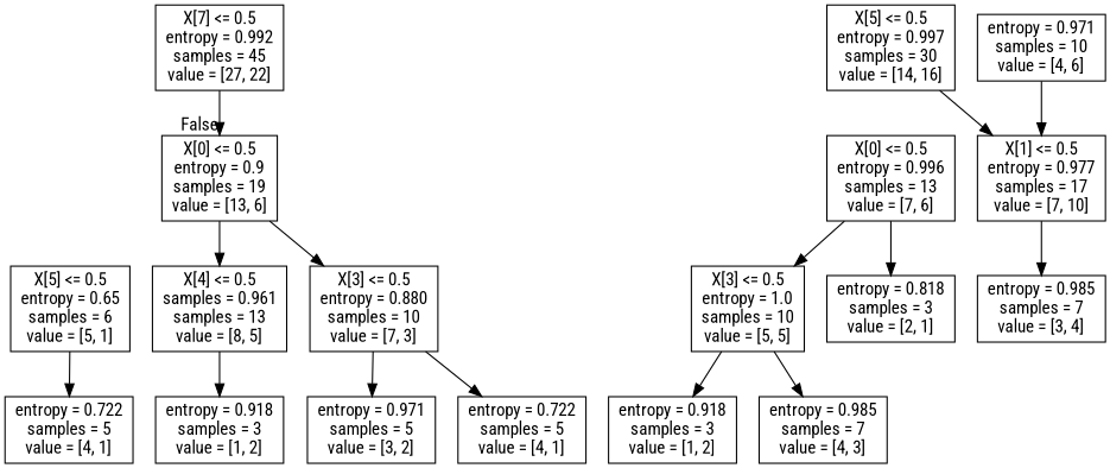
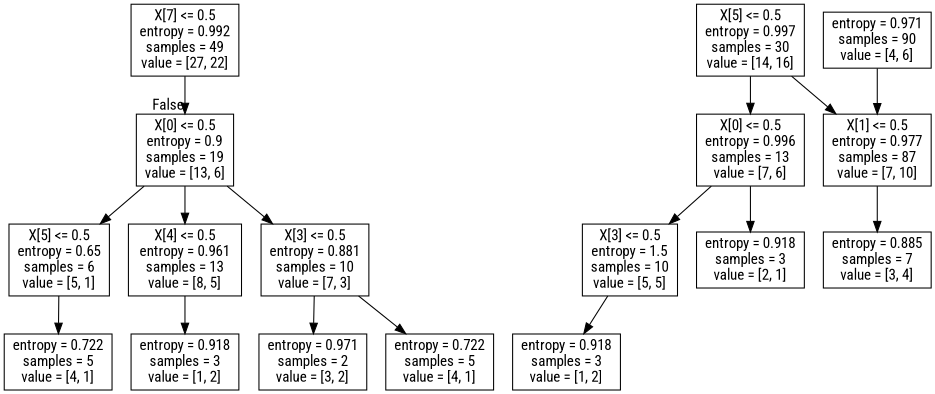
  digraph {
    fontname="Roboto Condensed"
    node [fontname="Roboto Condensed" shape=box]
    edge [fontname="Roboto Condensed"]
-   n1 [label="X[7] <= 0.5\nentropy = 0.992\nsamples = 45\nvalue = [27, 22]"]
+   n1 [label="X[7] <= 0.5\nentropy = 0.992\nsamples = 49\nvalue = [27, 22]"]
    n2 [label="X[0] <= 0.5\nentropy = 0.9\nsamples = 19\nvalue = [13, 6]"]
    n3 [label="X[5] <= 0.5\nentropy = 0.997\nsamples = 30\nvalue = [14, 16]"]
    n4 [label="X[0] <= 0.5\nentropy = 0.996\nsamples = 13\nvalue = [7, 6]"]
-   n5 [label="X[1] <= 0.5\nentropy = 0.977\nsamples = 17\nvalue = [7, 10]"]
+   n5 [label="X[1] <= 0.5\nentropy = 0.977\nsamples = 87\nvalue = [7, 10]"]
    n6 [label="X[5] <= 0.5\nentropy = 0.65\nsamples = 6\nvalue = [5, 1]"]
-   n7 [label="X[4] <= 0.5\nsamples = 0.961\nsamples = 13\nvalue = [8, 5]"]
-   n8 [label="X[3] <= 0.5\nentropy = 0.880\nsamples = 10\nvalue = [7, 3]"]
-   n9 [label="X[3] <= 0.5\nentropy = 1.0\nsamples = 10\nvalue = [5, 5]"]
-   n10 [label="entropy = 0.818\nsamples = 3\nvalue = [2, 1]"]
-   n11 [label="entropy = 0.985\nsamples = 7\nvalue = [3, 4]"]
+   n7 [label="X[4] <= 0.5\nentropy = 0.961\nsamples = 13\nvalue = [8, 5]"]
+   n8 [label="X[3] <= 0.5\nentropy = 0.881\nsamples = 10\nvalue = [7, 3]"]
+   n9 [label="X[3] <= 0.5\nentropy = 1.5\nsamples = 10\nvalue = [5, 5]"]
+   n10 [label="entropy = 0.918\nsamples = 3\nvalue = [2, 1]"]
+   n11 [label="entropy = 0.885\nsamples = 7\nvalue = [3, 4]"]
    n12 [label="entropy = 0.918\nsamples = 3\nvalue = [1, 2]"]
-   n13 [label="entropy = 0.985\nsamples = 7\nvalue = [4, 3]"]
-   n14 [label="entropy = 0.971\nsamples = 10\nvalue = [4, 6]"]
+   n14 [label="entropy = 0.971\nsamples = 90\nvalue = [4, 6]"]
    n15 [label="entropy = 0.722\nsamples = 5\nvalue = [4, 1]"]
    n16 [label="entropy = 0.918\nsamples = 3\nvalue = [1, 2]"]
-   n17 [label="entropy = 0.971\nsamples = 5\nvalue = [3, 2]"]
+   n17 [label="entropy = 0.971\nsamples = 2\nvalue = [3, 2]"]
    n18 [label="entropy = 0.722\nsamples = 5\nvalue = [4, 1]"]
    n1 -> n2 [headlabel=False labelangle=-45 labeldistance=2.5]
+   n2 -> n6
    n2 -> n7
    n2 -> n8
+   n3 -> n4
    n3 -> n5
    n4 -> n9
    n4 -> n10
    n5 -> n11
    n6 -> n15
    n7 -> n16
    n8 -> n17
    n8 -> n18
    n9 -> n12
-   n9 -> n13
    n14 -> n5
  }
